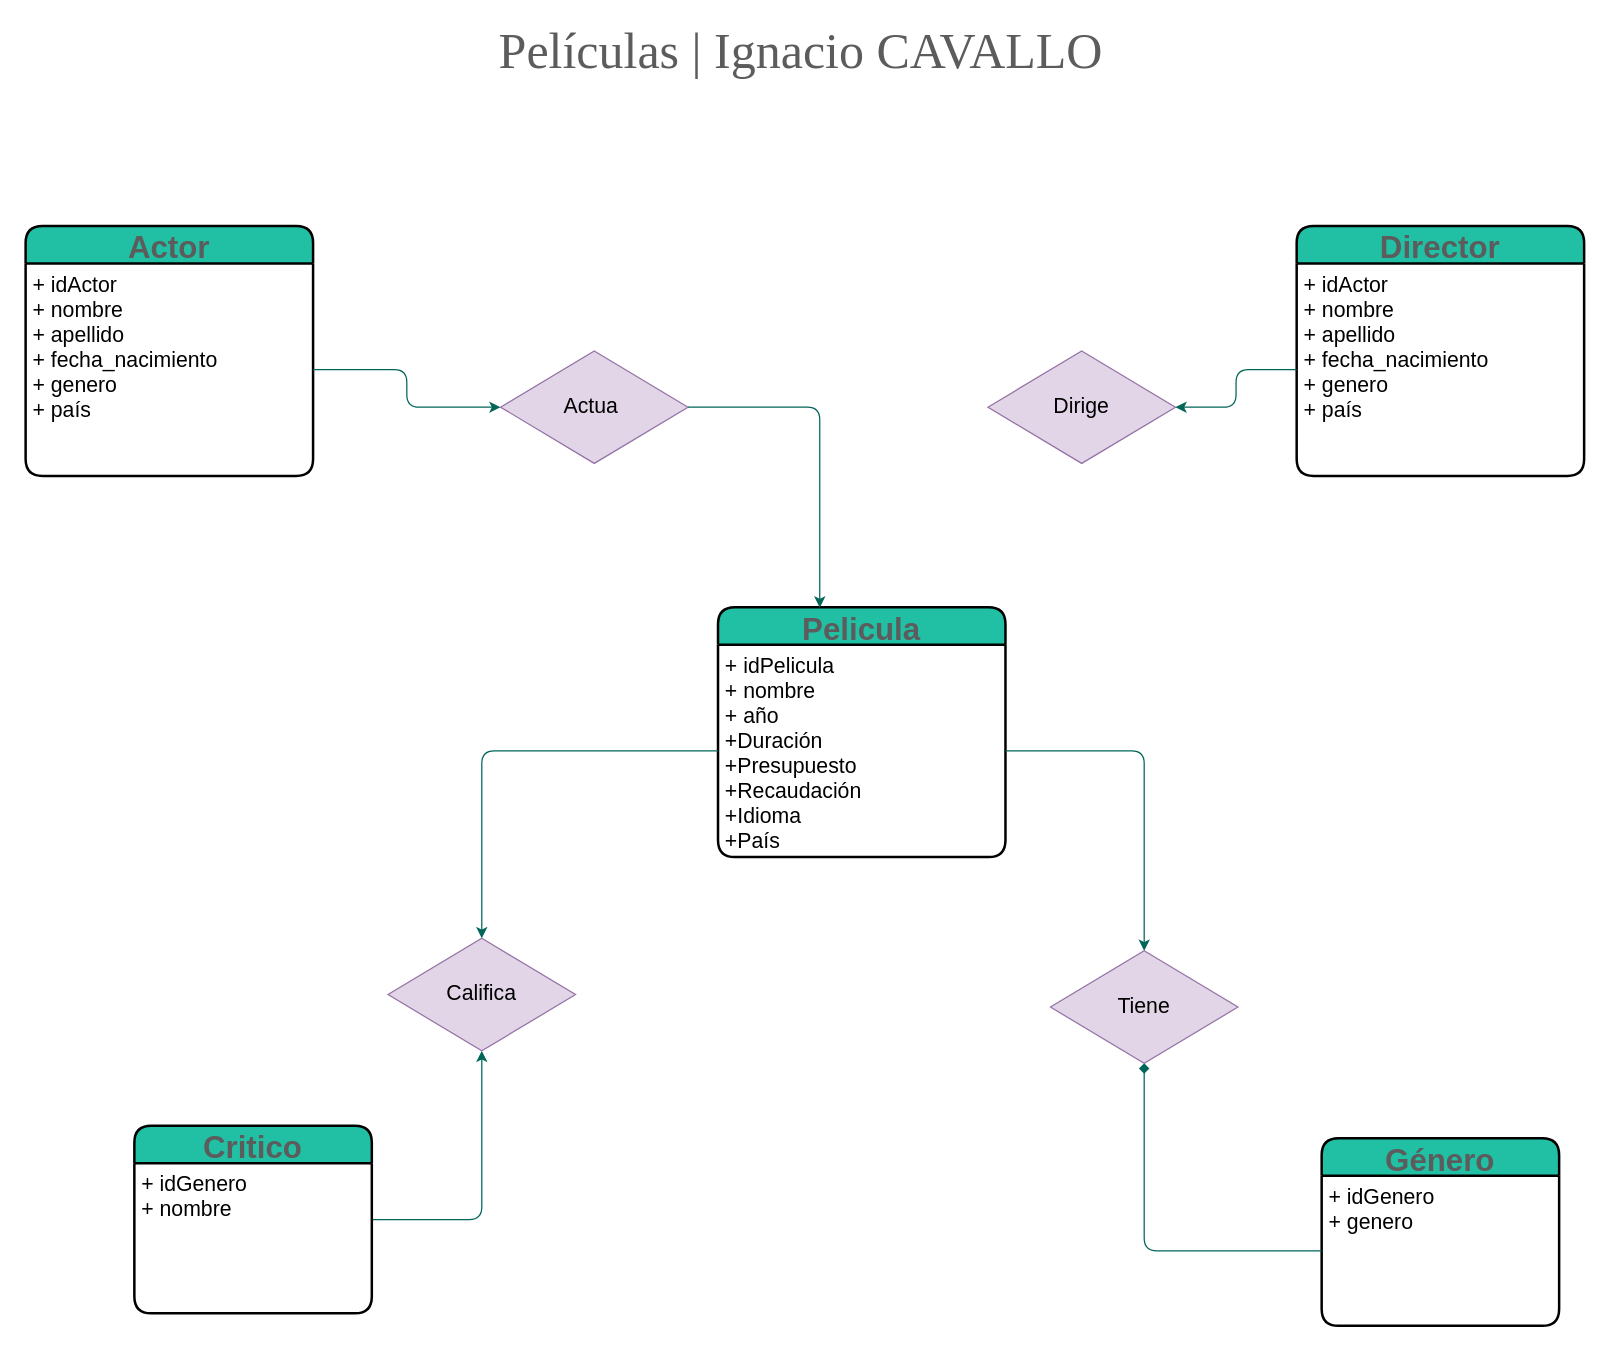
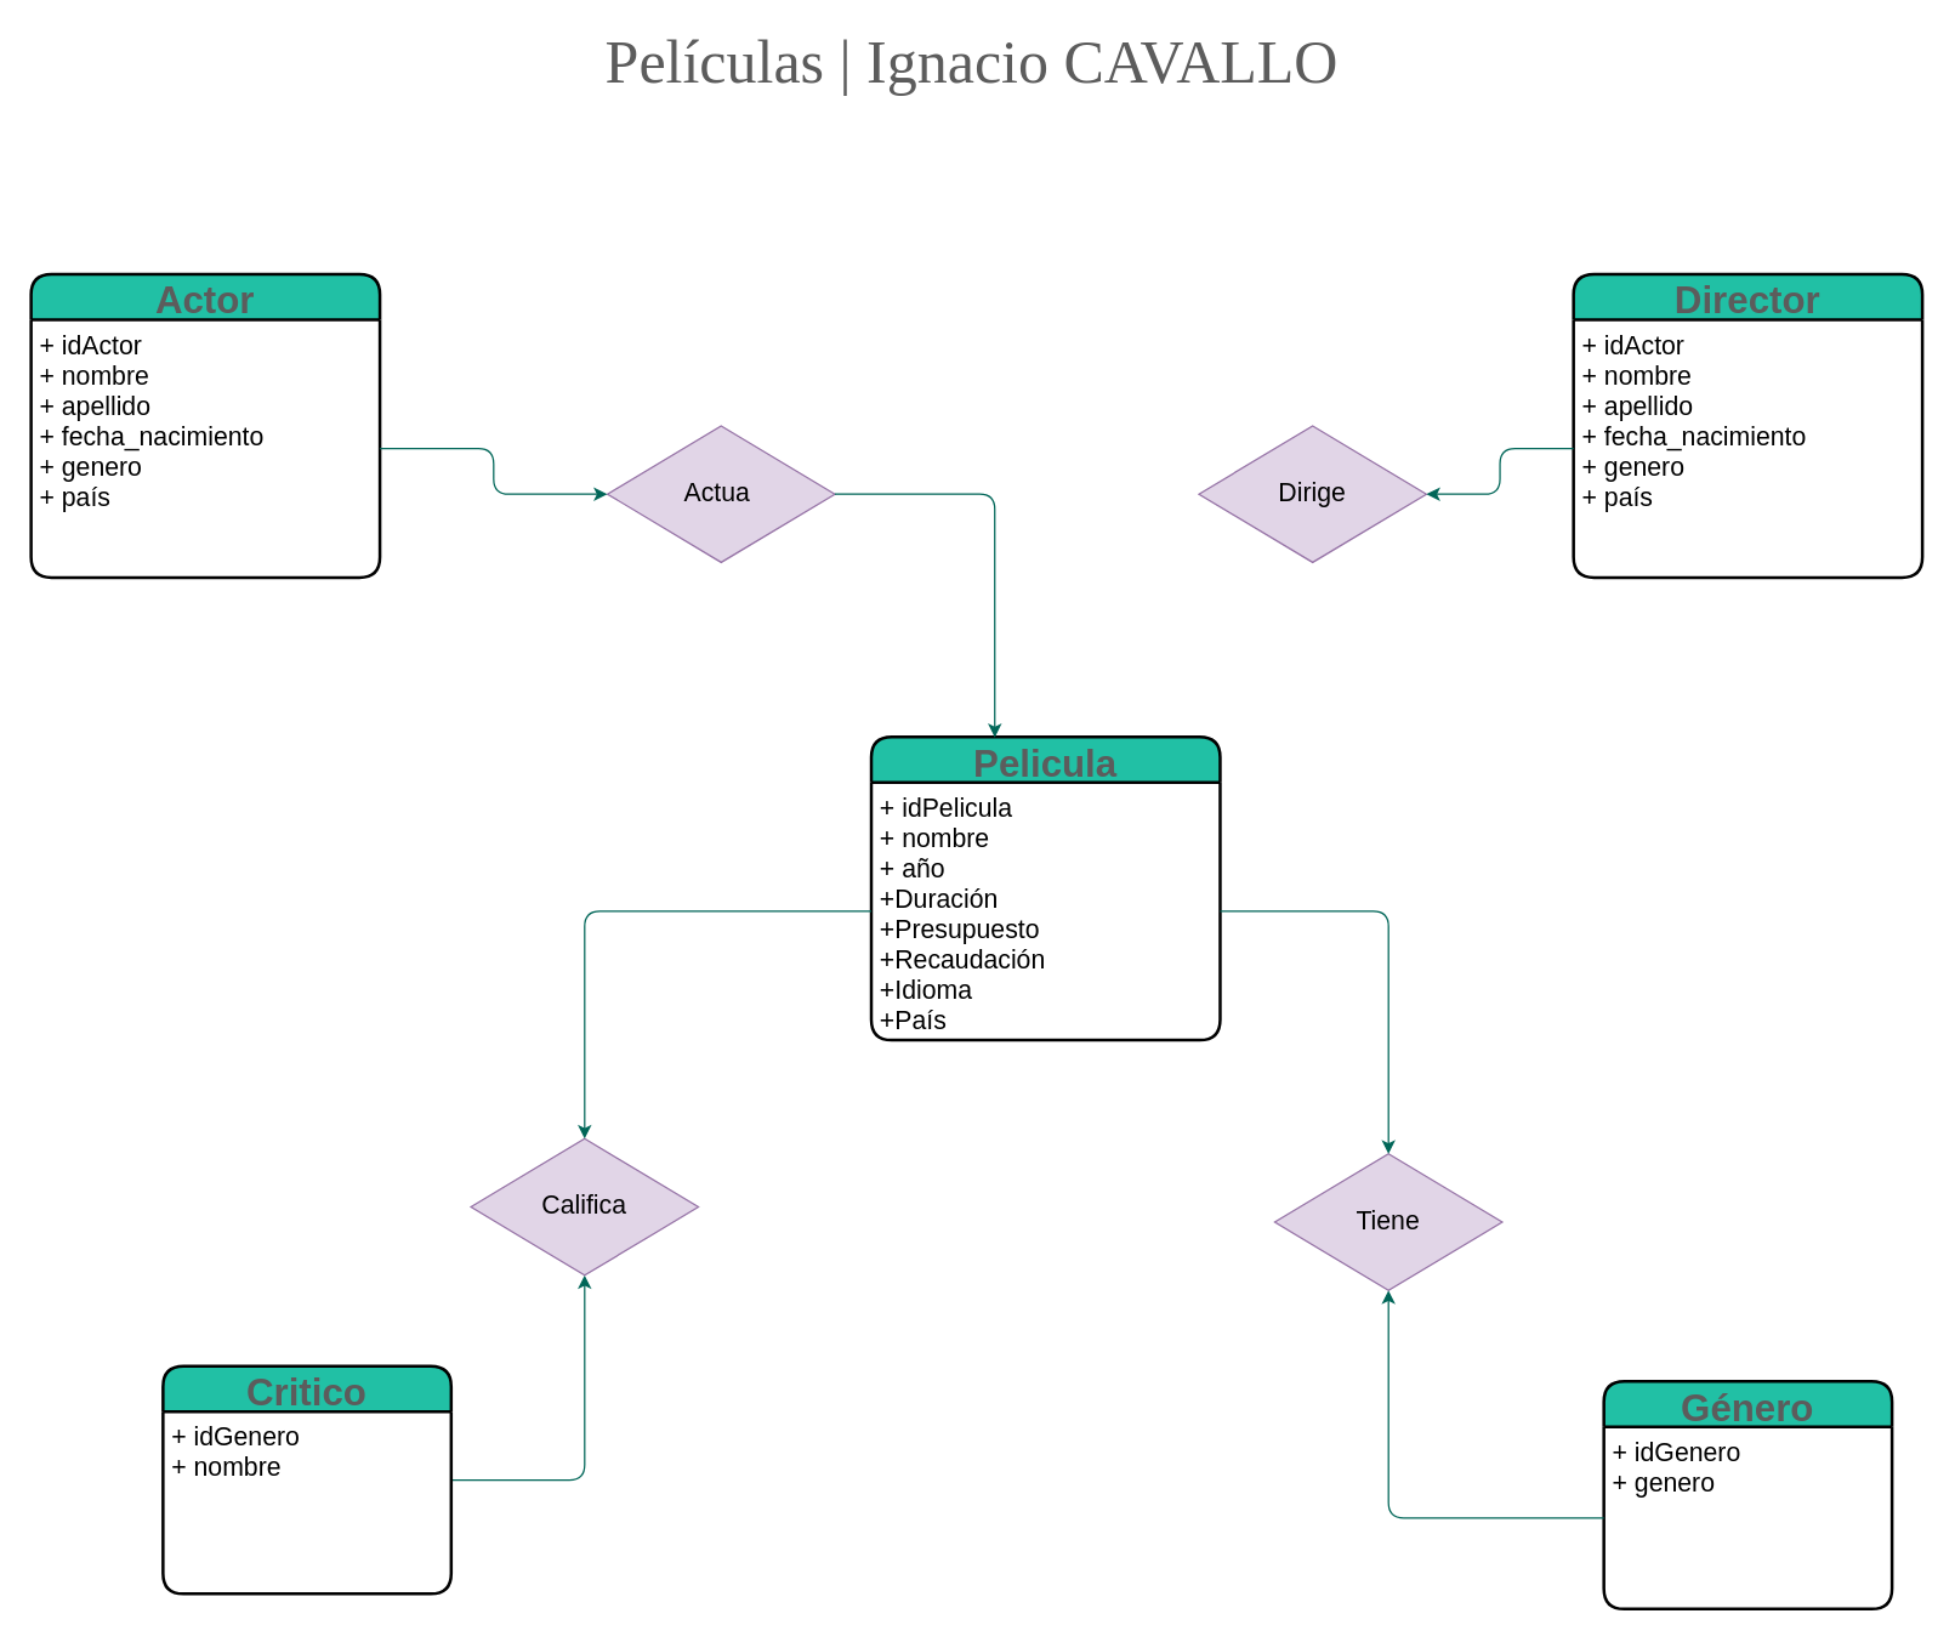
  <mxCell id="0" />
  <mxCell id="1" parent="0" />
  <mxCell id="2" value="Pelicula" style="swimlane;childLayout=stackLayout;horizontal=1;startSize=30;horizontalStack=0;rounded=1;fontSize=25;fontStyle=1;strokeWidth=2;resizeParent=0;resizeLast=1;shadow=0;dashed=0;align=center;sketch=0;fontColor=#5C5C5C;fillColor=#21C0A5;" vertex="1" parent="1"><mxGeometry x="574" y="485" width="230" height="200" as="geometry" /></mxCell>
  <mxCell id="3" value="+ idPelicula&#10;+ nombre&#10;+ año&#10;+Duración&#10;+Presupuesto&#10;+Recaudación&#10;+Idioma&#10;+País" style="align=left;strokeColor=none;fillColor=none;spacingLeft=4;fontSize=17;verticalAlign=top;resizable=0;rotatable=0;part=1;" vertex="1" parent="2"><mxGeometry y="30" width="230" height="170" as="geometry" /></mxCell>
  <mxCell id="4" value="Actor" style="swimlane;childLayout=stackLayout;horizontal=1;startSize=30;horizontalStack=0;rounded=1;fontSize=25;fontStyle=1;strokeWidth=2;resizeParent=0;resizeLast=1;shadow=0;dashed=0;align=center;sketch=0;fontColor=#5C5C5C;fillColor=#21C0A5;" vertex="1" parent="1"><mxGeometry x="20" y="180" width="230" height="200" as="geometry" /></mxCell>
  <mxCell id="5" value="+ idActor&#10;+ nombre&#10;+ apellido&#10;+ fecha_nacimiento&#10;+ genero&#10;+ país" style="align=left;strokeColor=none;fillColor=none;spacingLeft=4;fontSize=17;verticalAlign=top;resizable=0;rotatable=0;part=1;" vertex="1" parent="4"><mxGeometry y="30" width="230" height="170" as="geometry" /></mxCell>
  <mxCell id="6" value="Director" style="swimlane;childLayout=stackLayout;horizontal=1;startSize=30;horizontalStack=0;rounded=1;fontSize=25;fontStyle=1;strokeWidth=2;resizeParent=0;resizeLast=1;shadow=0;dashed=0;align=center;sketch=0;fontColor=#5C5C5C;fillColor=#21C0A5;" vertex="1" parent="1"><mxGeometry x="1037" y="180" width="230" height="200" as="geometry" /></mxCell>
  <mxCell id="7" value="+ idActor&#10;+ nombre&#10;+ apellido&#10;+ fecha_nacimiento&#10;+ genero&#10;+ país" style="align=left;strokeColor=none;fillColor=none;spacingLeft=4;fontSize=17;verticalAlign=top;resizable=0;rotatable=0;part=1;" vertex="1" parent="6"><mxGeometry y="30" width="230" height="170" as="geometry" /></mxCell>
  <mxCell id="8" value="Género" style="swimlane;childLayout=stackLayout;horizontal=1;startSize=30;horizontalStack=0;rounded=1;fontSize=25;fontStyle=1;strokeWidth=2;resizeParent=0;resizeLast=1;shadow=0;dashed=0;align=center;sketch=0;fontColor=#5C5C5C;fillColor=#21C0A5;" vertex="1" parent="1"><mxGeometry x="1057" y="910" width="190" height="150" as="geometry" /></mxCell>
  <mxCell id="9" value="+ idGenero&#10;+ genero&#10;" style="align=left;strokeColor=none;fillColor=none;spacingLeft=4;fontSize=17;verticalAlign=top;resizable=0;rotatable=0;part=1;" vertex="1" parent="8"><mxGeometry y="30" width="190" height="120" as="geometry" /></mxCell>
  <mxCell id="10" value="" style="edgeStyle=orthogonalEdgeStyle;curved=0;rounded=1;sketch=0;orthogonalLoop=1;jettySize=auto;html=1;fontSize=17;fontColor=#5C5C5C;strokeColor=#006658;fillColor=#21C0A5;" edge="1" parent="1" source="11" target="13"><mxGeometry relative="1" as="geometry" /></mxCell>
  <mxCell id="11" value="Critico" style="swimlane;childLayout=stackLayout;horizontal=1;startSize=30;horizontalStack=0;rounded=1;fontSize=25;fontStyle=1;strokeWidth=2;resizeParent=0;resizeLast=1;shadow=0;dashed=0;align=center;sketch=0;fontColor=#5C5C5C;fillColor=#21C0A5;" vertex="1" parent="1"><mxGeometry x="107" y="900" width="190" height="150" as="geometry" /></mxCell>
  <mxCell id="12" value="+ idGenero&#10;+ nombre&#10;" style="align=left;strokeColor=none;fillColor=none;spacingLeft=4;fontSize=17;verticalAlign=top;resizable=0;rotatable=0;part=1;" vertex="1" parent="11"><mxGeometry y="30" width="190" height="120" as="geometry" /></mxCell>
  <mxCell id="13" value="Califica" style="shape=rhombus;perimeter=rhombusPerimeter;whiteSpace=wrap;html=1;align=center;rounded=0;sketch=0;fontSize=17;strokeColor=#9673a6;fillColor=#e1d5e7;" vertex="1" parent="1"><mxGeometry x="310" y="750" width="150" height="90" as="geometry" /></mxCell>
  <mxCell id="14" value="" style="edgeStyle=orthogonalEdgeStyle;curved=0;rounded=1;sketch=0;orthogonalLoop=1;jettySize=auto;html=1;fontSize=17;fontColor=#5C5C5C;strokeColor=#006658;fillColor=#21C0A5;" edge="1" parent="1" source="3" target="13"><mxGeometry relative="1" as="geometry" /></mxCell>
  <mxCell id="15" value="Tiene" style="shape=rhombus;perimeter=rhombusPerimeter;whiteSpace=wrap;html=1;align=center;rounded=0;sketch=0;fontSize=17;strokeColor=#9673a6;fillColor=#e1d5e7;" vertex="1" parent="1"><mxGeometry x="840" y="760" width="150" height="90" as="geometry" /></mxCell>
- <mxCell id="16" value="" style="edgeStyle=orthogonalEdgeStyle;curved=0;rounded=1;sketch=0;orthogonalLoop=1;jettySize=auto;html=1;fontSize=17;fontColor=#5C5C5C;strokeColor=#006658;fillColor=#21C0A5;endArrow=diamond;" edge="1" parent="1" source="9" target="15"><mxGeometry relative="1" as="geometry" /></mxCell>
+ <mxCell id="16" value="" style="edgeStyle=orthogonalEdgeStyle;curved=0;rounded=1;sketch=0;orthogonalLoop=1;jettySize=auto;html=1;fontSize=17;fontColor=#5C5C5C;strokeColor=#006658;fillColor=#21C0A5;" edge="1" parent="1" source="9" target="15"><mxGeometry relative="1" as="geometry" /></mxCell>
  <mxCell id="17" value="" style="edgeStyle=orthogonalEdgeStyle;curved=0;rounded=1;sketch=0;orthogonalLoop=1;jettySize=auto;html=1;fontSize=17;fontColor=#5C5C5C;strokeColor=#006658;fillColor=#21C0A5;" edge="1" parent="1" source="3" target="15"><mxGeometry relative="1" as="geometry" /></mxCell>
  <mxCell id="18" value="Actua&amp;nbsp;" style="shape=rhombus;perimeter=rhombusPerimeter;whiteSpace=wrap;html=1;align=center;rounded=0;sketch=0;fontSize=17;strokeColor=#9673a6;fillColor=#e1d5e7;" vertex="1" parent="1"><mxGeometry x="400" y="280" width="150" height="90" as="geometry" /></mxCell>
  <mxCell id="19" value="" style="edgeStyle=orthogonalEdgeStyle;curved=0;rounded=1;sketch=0;orthogonalLoop=1;jettySize=auto;html=1;fontSize=17;fontColor=#5C5C5C;strokeColor=#006658;fillColor=#21C0A5;" edge="1" parent="1" source="5" target="18"><mxGeometry relative="1" as="geometry" /></mxCell>
  <mxCell id="20" value="Dirige" style="shape=rhombus;perimeter=rhombusPerimeter;whiteSpace=wrap;html=1;align=center;rounded=0;sketch=0;fontSize=17;strokeColor=#9673a6;fillColor=#e1d5e7;" vertex="1" parent="1"><mxGeometry x="790" y="280" width="150" height="90" as="geometry" /></mxCell>
  <mxCell id="21" value="" style="edgeStyle=orthogonalEdgeStyle;curved=0;rounded=1;sketch=0;orthogonalLoop=1;jettySize=auto;html=1;fontSize=17;fontColor=#5C5C5C;strokeColor=#006658;fillColor=#21C0A5;" edge="1" parent="1" source="7" target="20"><mxGeometry relative="1" as="geometry" /></mxCell>
  <mxCell id="22" value="" style="edgeStyle=segmentEdgeStyle;endArrow=classic;html=1;fontSize=17;fontColor=#5C5C5C;strokeColor=#006658;fillColor=#21C0A5;exitX=1;exitY=0.5;exitDx=0;exitDy=0;entryX=0.354;entryY=0.002;entryDx=0;entryDy=0;entryPerimeter=0;" edge="1" parent="1" source="18" target="2"><mxGeometry width="50" height="50" relative="1" as="geometry"><mxPoint x="560" y="320" as="sourcePoint" /><mxPoint x="610" y="270" as="targetPoint" /></mxGeometry></mxCell>
  <mxCell id="23" value="Películas | Ignacio CAVALLO" style="text;strokeColor=none;fillColor=none;html=1;fontSize=40;fontStyle=0;verticalAlign=middle;align=center;rounded=0;sketch=0;fontColor=#5C5C5C;fontFamily=Lucida Console;labelBackgroundColor=#ffffff;" vertex="1" parent="1"><mxGeometry x="590" y="20" width="100" height="40" as="geometry" /></mxCell>
